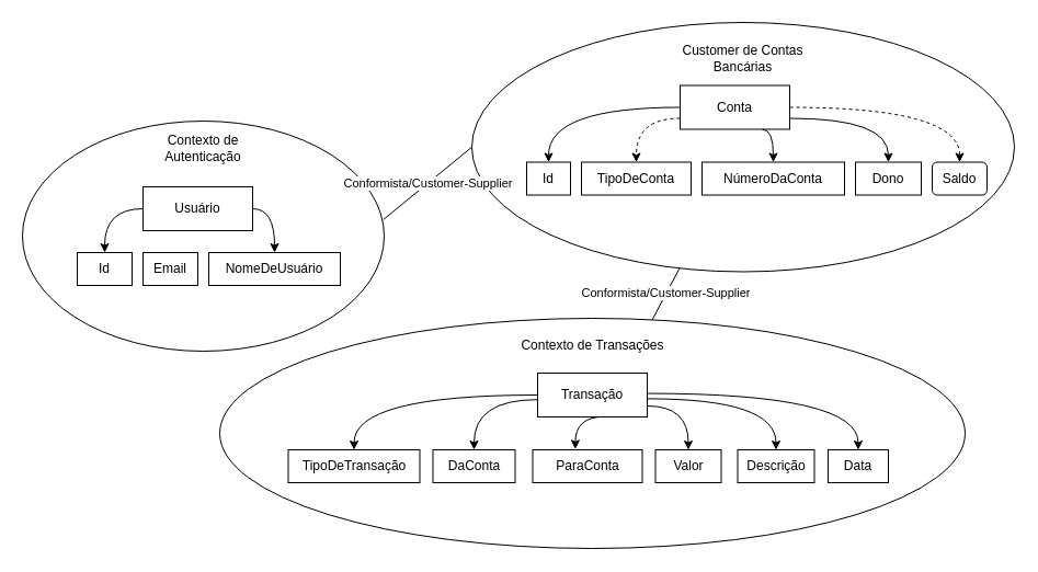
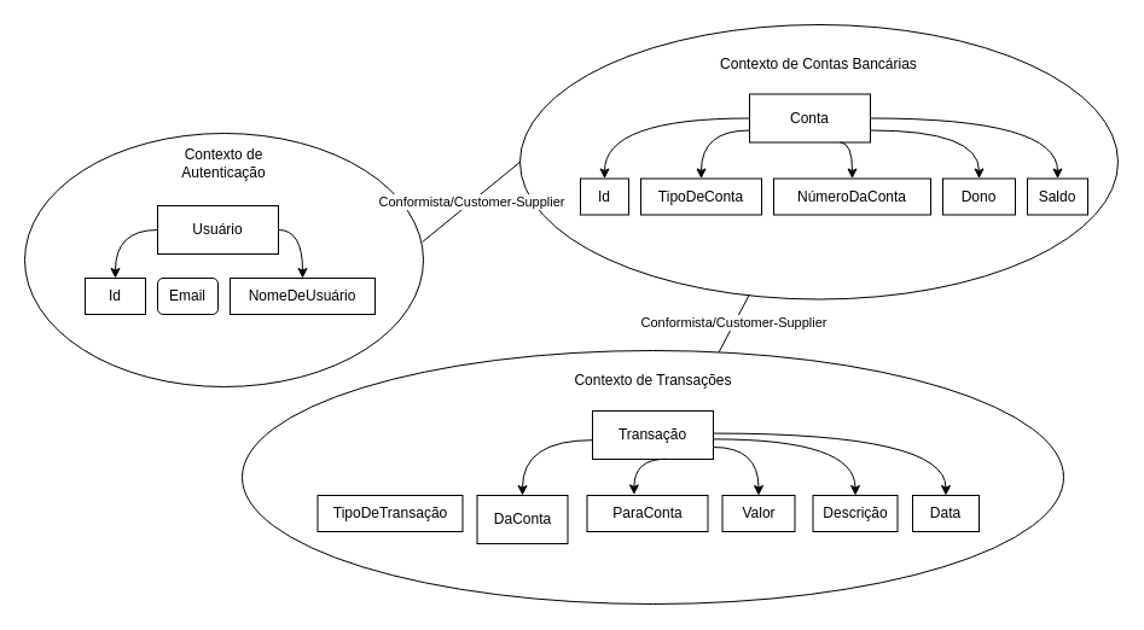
  <mxCell id="0" />
  <mxCell id="1" parent="0" />
  <mxCell id="2" value="" style="ellipse;whiteSpace=wrap;html=1;verticalAlign=bottom;fillColor=none;" vertex="1" parent="1"><mxGeometry x="20" y="110" width="330" height="210" as="geometry" /></mxCell>
  <mxCell id="3" value="Contexto de Autenticação" style="text;html=1;align=center;verticalAlign=middle;whiteSpace=wrap;rounded=0;" vertex="1" parent="1"><mxGeometry x="155" y="120" width="60" height="30" as="geometry" /></mxCell>
  <mxCell id="4" value="" style="ellipse;whiteSpace=wrap;html=1;fillColor=none;" vertex="1" parent="1"><mxGeometry x="200" y="290" width="680" height="210" as="geometry" /></mxCell>
  <mxCell id="5" value="Contexto de Transações" style="text;html=1;align=center;verticalAlign=middle;whiteSpace=wrap;rounded=0;" vertex="1" parent="1"><mxGeometry x="452.75" y="300" width="174.5" height="30" as="geometry" /></mxCell>
  <mxCell id="6" style="edgeStyle=orthogonalEdgeStyle;rounded=0;orthogonalLoop=1;jettySize=auto;html=1;entryX=0.5;entryY=0;entryDx=0;entryDy=0;curved=1;exitX=1;exitY=0.5;exitDx=0;exitDy=0;" edge="1" parent="1" source="8" target="11"><mxGeometry relative="1" as="geometry" /></mxCell>
  <mxCell id="7" style="edgeStyle=orthogonalEdgeStyle;rounded=0;orthogonalLoop=1;jettySize=auto;html=1;entryX=0.5;entryY=0;entryDx=0;entryDy=0;curved=1;exitX=0;exitY=0.5;exitDx=0;exitDy=0;" edge="1" parent="1" source="8" target="9"><mxGeometry relative="1" as="geometry" /></mxCell>
  <mxCell id="8" value="Usuário" style="rounded=0;whiteSpace=wrap;html=1;" vertex="1" parent="1"><mxGeometry x="130" y="170" width="100" height="40" as="geometry" /></mxCell>
  <mxCell id="9" value="Id" style="rounded=0;whiteSpace=wrap;html=1;" vertex="1" parent="1"><mxGeometry x="70" y="230" width="50" height="30" as="geometry" /></mxCell>
- <mxCell id="10" value="Email" style="rounded=0;whiteSpace=wrap;html=1;" vertex="1" parent="1"><mxGeometry x="130" y="230" width="50" height="30" as="geometry" /></mxCell>
+ <mxCell id="10" value="Email" style="whiteSpace=wrap;html=1;rounded=1;" vertex="1" parent="1"><mxGeometry x="130" y="230" width="50" height="30" as="geometry" /></mxCell>
  <mxCell id="11" value="NomeDeUsuário" style="rounded=0;whiteSpace=wrap;html=1;" vertex="1" parent="1"><mxGeometry x="190" y="230" width="120" height="30" as="geometry" /></mxCell>
  <mxCell id="12" value="" style="ellipse;whiteSpace=wrap;html=1;fillColor=none;" vertex="1" parent="1"><mxGeometry x="430" y="20" width="495" height="227.5" as="geometry" /></mxCell>
  <mxCell id="13" style="edgeStyle=orthogonalEdgeStyle;rounded=0;orthogonalLoop=1;jettySize=auto;html=1;entryX=0.5;entryY=0;entryDx=0;entryDy=0;curved=1;" edge="1" parent="1" source="16" target="20"><mxGeometry relative="1" as="geometry" /></mxCell>
  <mxCell id="14" style="edgeStyle=orthogonalEdgeStyle;rounded=0;orthogonalLoop=1;jettySize=auto;html=1;entryX=0.5;entryY=0;entryDx=0;entryDy=0;curved=1;exitX=1;exitY=0.75;exitDx=0;exitDy=0;" edge="1" parent="1" source="16" target="19"><mxGeometry relative="1" as="geometry" /></mxCell>
- <mxCell id="15" style="edgeStyle=orthogonalEdgeStyle;rounded=0;orthogonalLoop=1;jettySize=auto;html=1;exitX=0;exitY=0.75;exitDx=0;exitDy=0;curved=1;dashed=1;" edge="1" parent="1" source="16" target="17"><mxGeometry relative="1" as="geometry" /></mxCell>
+ <mxCell id="15" style="edgeStyle=orthogonalEdgeStyle;rounded=0;orthogonalLoop=1;jettySize=auto;html=1;exitX=0;exitY=0.75;exitDx=0;exitDy=0;curved=1;" edge="1" parent="1" source="16" target="17"><mxGeometry relative="1" as="geometry" /></mxCell>
  <mxCell id="16" value="Conta" style="rounded=0;whiteSpace=wrap;html=1;" vertex="1" parent="1"><mxGeometry x="620" y="77.5" width="100" height="40" as="geometry" /></mxCell>
  <mxCell id="17" value="TipoDeConta" style="rounded=0;whiteSpace=wrap;html=1;" vertex="1" parent="1"><mxGeometry x="530" y="147.5" width="100" height="30" as="geometry" /></mxCell>
- <mxCell id="18" value="Saldo" style="whiteSpace=wrap;html=1;rounded=1;" vertex="1" parent="1"><mxGeometry x="850" y="147.5" width="50" height="30" as="geometry" /></mxCell>
+ <mxCell id="18" value="Saldo" style="rounded=0;whiteSpace=wrap;html=1;" vertex="1" parent="1"><mxGeometry x="850" y="147.5" width="50" height="30" as="geometry" /></mxCell>
  <mxCell id="19" value="Dono" style="rounded=0;whiteSpace=wrap;html=1;" vertex="1" parent="1"><mxGeometry x="780" y="147.5" width="60" height="30" as="geometry" /></mxCell>
  <mxCell id="20" value="Id" style="rounded=0;whiteSpace=wrap;html=1;" vertex="1" parent="1"><mxGeometry x="480" y="147.5" width="40" height="30" as="geometry" /></mxCell>
  <mxCell id="21" value="NúmeroDaConta" style="rounded=0;whiteSpace=wrap;html=1;" vertex="1" parent="1"><mxGeometry x="640" y="147.5" width="130" height="30" as="geometry" /></mxCell>
  <mxCell id="22" style="edgeStyle=orthogonalEdgeStyle;rounded=0;orthogonalLoop=1;jettySize=auto;html=1;entryX=0.5;entryY=0;entryDx=0;entryDy=0;curved=1;exitX=0.75;exitY=1;exitDx=0;exitDy=0;" edge="1" parent="1" source="16" target="21"><mxGeometry relative="1" as="geometry" /></mxCell>
- <mxCell id="23" style="edgeStyle=orthogonalEdgeStyle;rounded=0;orthogonalLoop=1;jettySize=auto;html=1;entryX=0.5;entryY=0;entryDx=0;entryDy=0;curved=1;dashed=1;" edge="1" parent="1" source="16" target="18"><mxGeometry relative="1" as="geometry" /></mxCell>
- <mxCell id="24" value="Customer de Contas Bancárias" style="text;html=1;align=center;verticalAlign=middle;whiteSpace=wrap;rounded=0;" vertex="1" parent="1"><mxGeometry x="595" y="37.5" width="165" height="30" as="geometry" /></mxCell>
- <mxCell id="25" style="edgeStyle=orthogonalEdgeStyle;rounded=0;orthogonalLoop=1;jettySize=auto;html=1;entryX=0.5;entryY=0;entryDx=0;entryDy=0;curved=1;" edge="1" parent="1" source="30" target="33"><mxGeometry relative="1" as="geometry" /></mxCell>
+ <mxCell id="23" style="edgeStyle=orthogonalEdgeStyle;rounded=0;orthogonalLoop=1;jettySize=auto;html=1;entryX=0.5;entryY=0;entryDx=0;entryDy=0;curved=1;" edge="1" parent="1" source="16" target="18"><mxGeometry relative="1" as="geometry" /></mxCell>
+ <mxCell id="24" value="Contexto de Contas Bancárias" style="text;html=1;align=center;verticalAlign=middle;whiteSpace=wrap;rounded=0;" vertex="1" parent="1"><mxGeometry x="595" y="37.5" width="165" height="30" as="geometry" /></mxCell>
  <mxCell id="26" style="edgeStyle=orthogonalEdgeStyle;rounded=0;orthogonalLoop=1;jettySize=auto;html=1;entryX=0.5;entryY=0;entryDx=0;entryDy=0;curved=1;exitX=0;exitY=0.605;exitDx=0;exitDy=0;exitPerimeter=0;" edge="1" parent="1" source="30" target="32"><mxGeometry relative="1" as="geometry" /></mxCell>
  <mxCell id="27" style="edgeStyle=orthogonalEdgeStyle;rounded=0;orthogonalLoop=1;jettySize=auto;html=1;entryX=0.5;entryY=0;entryDx=0;entryDy=0;curved=1;exitX=1;exitY=0.75;exitDx=0;exitDy=0;" edge="1" parent="1" source="30" target="34"><mxGeometry relative="1" as="geometry" /></mxCell>
  <mxCell id="28" style="edgeStyle=orthogonalEdgeStyle;rounded=0;orthogonalLoop=1;jettySize=auto;html=1;entryX=0.5;entryY=0;entryDx=0;entryDy=0;curved=1;exitX=1.004;exitY=0.585;exitDx=0;exitDy=0;exitPerimeter=0;" edge="1" parent="1" source="30" target="35"><mxGeometry relative="1" as="geometry" /></mxCell>
  <mxCell id="29" style="edgeStyle=orthogonalEdgeStyle;rounded=0;orthogonalLoop=1;jettySize=auto;html=1;exitX=1.006;exitY=0.464;exitDx=0;exitDy=0;entryX=0.5;entryY=0;entryDx=0;entryDy=0;curved=1;exitPerimeter=0;" edge="1" parent="1" source="30" target="36"><mxGeometry relative="1" as="geometry" /></mxCell>
  <mxCell id="30" value="Transação" style="rounded=0;whiteSpace=wrap;html=1;" vertex="1" parent="1"><mxGeometry x="490" y="340" width="100" height="40" as="geometry" /></mxCell>
  <mxCell id="31" value="ParaConta" style="rounded=0;whiteSpace=wrap;html=1;" vertex="1" parent="1"><mxGeometry x="485.5" y="410" width="100" height="30" as="geometry" /></mxCell>
- <mxCell id="32" value="DaConta" style="rounded=0;whiteSpace=wrap;html=1;" vertex="1" parent="1"><mxGeometry x="394.5" y="410" width="75" height="30" as="geometry" /></mxCell>
+ <mxCell id="32" value="DaConta" style="rounded=0;whiteSpace=wrap;html=1;" vertex="1" parent="1"><mxGeometry x="394.5" y="410" width="75" height="40" as="geometry" /></mxCell>
  <mxCell id="33" value="TipoDeTransação" style="rounded=0;whiteSpace=wrap;html=1;" vertex="1" parent="1"><mxGeometry x="262.5" y="410" width="120" height="30" as="geometry" /></mxCell>
  <mxCell id="34" value="Valor" style="rounded=0;whiteSpace=wrap;html=1;" vertex="1" parent="1"><mxGeometry x="597.5" y="410" width="60" height="30" as="geometry" /></mxCell>
  <mxCell id="35" value="Descrição" style="rounded=0;whiteSpace=wrap;html=1;" vertex="1" parent="1"><mxGeometry x="672.5" y="410" width="70" height="30" as="geometry" /></mxCell>
  <mxCell id="36" value="Data" style="rounded=0;whiteSpace=wrap;html=1;" vertex="1" parent="1"><mxGeometry x="755" y="410" width="55" height="30" as="geometry" /></mxCell>
  <mxCell id="37" style="edgeStyle=orthogonalEdgeStyle;rounded=0;orthogonalLoop=1;jettySize=auto;html=1;entryX=0.389;entryY=-0.02;entryDx=0;entryDy=0;entryPerimeter=0;curved=1;exitX=0.608;exitY=0.995;exitDx=0;exitDy=0;exitPerimeter=0;" edge="1" parent="1" source="30" target="31"><mxGeometry relative="1" as="geometry" /></mxCell>
  <mxCell id="38" value="Conformista/Customer-Supplier" style="rounded=0;orthogonalLoop=1;jettySize=auto;html=1;entryX=0.383;entryY=0.985;entryDx=0;entryDy=0;entryPerimeter=0;endArrow=none;startFill=0;" edge="1" parent="1" source="4" target="12"><mxGeometry x="-0.006" relative="1" as="geometry"><mxPoint as="offset" /></mxGeometry></mxCell>
  <mxCell id="39" value="Conformista/Customer-Supplier" style="rounded=0;orthogonalLoop=1;jettySize=auto;html=1;entryX=0;entryY=0.5;entryDx=0;entryDy=0;endArrow=none;startFill=0;exitX=0.998;exitY=0.428;exitDx=0;exitDy=0;exitPerimeter=0;" edge="1" parent="1" source="2" target="12"><mxGeometry x="-0.006" relative="1" as="geometry"><mxPoint x="600" y="331" as="sourcePoint" /><mxPoint x="630" y="254" as="targetPoint" /><mxPoint as="offset" /></mxGeometry></mxCell>
